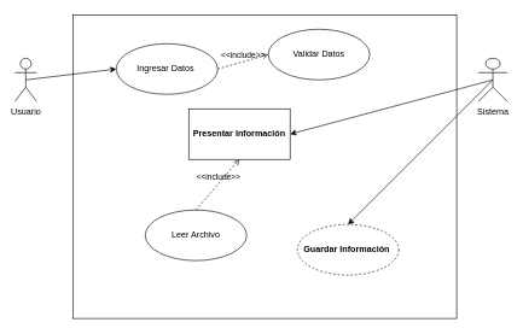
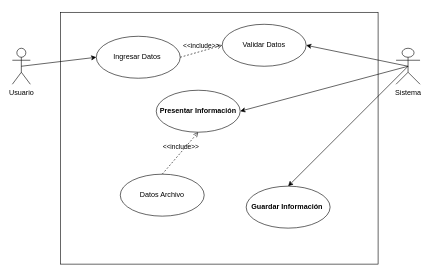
  <mxCell id="0" />
  <mxCell id="1" parent="0" />
  <mxCell id="2" value="" style="whiteSpace=wrap;html=1;" vertex="1" parent="1"><mxGeometry x="100" y="20" width="530" height="420" as="geometry" /></mxCell>
  <mxCell id="3" style="edgeStyle=none;html=1;exitX=0.5;exitY=0.5;exitDx=0;exitDy=0;exitPerimeter=0;entryX=0;entryY=0.5;entryDx=0;entryDy=0;" edge="1" parent="1" source="4" target="9"><mxGeometry relative="1" as="geometry" /></mxCell>
  <mxCell id="4" value="Usuario" style="shape=umlActor;verticalLabelPosition=bottom;verticalAlign=top;html=1;" vertex="1" parent="1"><mxGeometry x="20" y="80" width="30" height="60" as="geometry" /></mxCell>
+ <mxCell id="5" style="edgeStyle=none;html=1;exitX=0.5;exitY=0.5;exitDx=0;exitDy=0;exitPerimeter=0;entryX=1;entryY=0.5;entryDx=0;entryDy=0;" edge="1" parent="1" source="8" target="10"><mxGeometry relative="1" as="geometry" /></mxCell>
  <mxCell id="6" style="edgeStyle=none;html=1;exitX=0.5;exitY=0.5;exitDx=0;exitDy=0;exitPerimeter=0;entryX=1;entryY=0.5;entryDx=0;entryDy=0;" edge="1" parent="1" source="8" target="13"><mxGeometry relative="1" as="geometry" /></mxCell>
  <mxCell id="7" style="edgeStyle=none;html=1;exitX=0.5;exitY=0.5;exitDx=0;exitDy=0;exitPerimeter=0;entryX=0.5;entryY=0;entryDx=0;entryDy=0;" edge="1" parent="1" source="8" target="12"><mxGeometry relative="1" as="geometry" /></mxCell>
  <mxCell id="8" value="Sistema" style="shape=umlActor;verticalLabelPosition=bottom;verticalAlign=top;html=1;" vertex="1" parent="1"><mxGeometry x="660" y="80" width="40" height="60" as="geometry" /></mxCell>
  <mxCell id="9" value="Ingresar Datos&amp;nbsp;" style="ellipse;whiteSpace=wrap;html=1;" vertex="1" parent="1"><mxGeometry x="160" y="60" width="140" height="70" as="geometry" /></mxCell>
  <mxCell id="10" value="Validar Datos" style="ellipse;whiteSpace=wrap;html=1;" vertex="1" parent="1"><mxGeometry x="370" y="40" width="140" height="70" as="geometry" /></mxCell>
- <mxCell id="11" value="Leer Archivo" style="ellipse;whiteSpace=wrap;html=1;" vertex="1" parent="1"><mxGeometry x="200" y="290" width="140" height="70" as="geometry" /></mxCell>
- <mxCell id="12" value="Guardar Información&amp;nbsp;" style="ellipse;whiteSpace=wrap;html=1;fontStyle=1;dashed=1;" vertex="1" parent="1"><mxGeometry x="410" y="310" width="140" height="70" as="geometry" /></mxCell>
- <mxCell id="13" value="Presentar Información" style="whiteSpace=wrap;html=1;fontStyle=1;rounded=0;" vertex="1" parent="1"><mxGeometry x="260" y="150" width="140" height="70" as="geometry" /></mxCell>
+ <mxCell id="11" value="Datos Archivo" style="ellipse;whiteSpace=wrap;html=1;" vertex="1" parent="1"><mxGeometry x="200" y="290" width="140" height="70" as="geometry" /></mxCell>
+ <mxCell id="12" value="Guardar Información&amp;nbsp;" style="ellipse;whiteSpace=wrap;html=1;fontStyle=1" vertex="1" parent="1"><mxGeometry x="410" y="310" width="140" height="70" as="geometry" /></mxCell>
+ <mxCell id="13" value="Presentar Información" style="ellipse;whiteSpace=wrap;html=1;fontStyle=1" vertex="1" parent="1"><mxGeometry x="260" y="150" width="140" height="70" as="geometry" /></mxCell>
  <mxCell id="14" value="&amp;lt;&amp;lt;include&amp;gt;&amp;gt;" style="html=1;verticalAlign=bottom;labelBackgroundColor=none;endArrow=open;endFill=0;dashed=1;exitX=1;exitY=0.5;exitDx=0;exitDy=0;entryX=0;entryY=0.5;entryDx=0;entryDy=0;" edge="1" parent="1" source="9" target="10"><mxGeometry width="160" relative="1" as="geometry"><mxPoint x="375" y="180" as="sourcePoint" /><mxPoint x="450" y="120" as="targetPoint" /></mxGeometry></mxCell>
  <mxCell id="15" value="&amp;lt;&amp;lt;include&amp;gt;&amp;gt;" style="html=1;verticalAlign=bottom;labelBackgroundColor=none;endArrow=open;endFill=0;dashed=1;exitX=0.5;exitY=0;exitDx=0;exitDy=0;entryX=0.5;entryY=1;entryDx=0;entryDy=0;" edge="1" parent="1" source="11" target="13"><mxGeometry x="0.012" width="160" relative="1" as="geometry"><mxPoint x="450" y="120" as="sourcePoint" /><mxPoint x="350" y="240" as="targetPoint" /><mxPoint as="offset" /></mxGeometry></mxCell>
